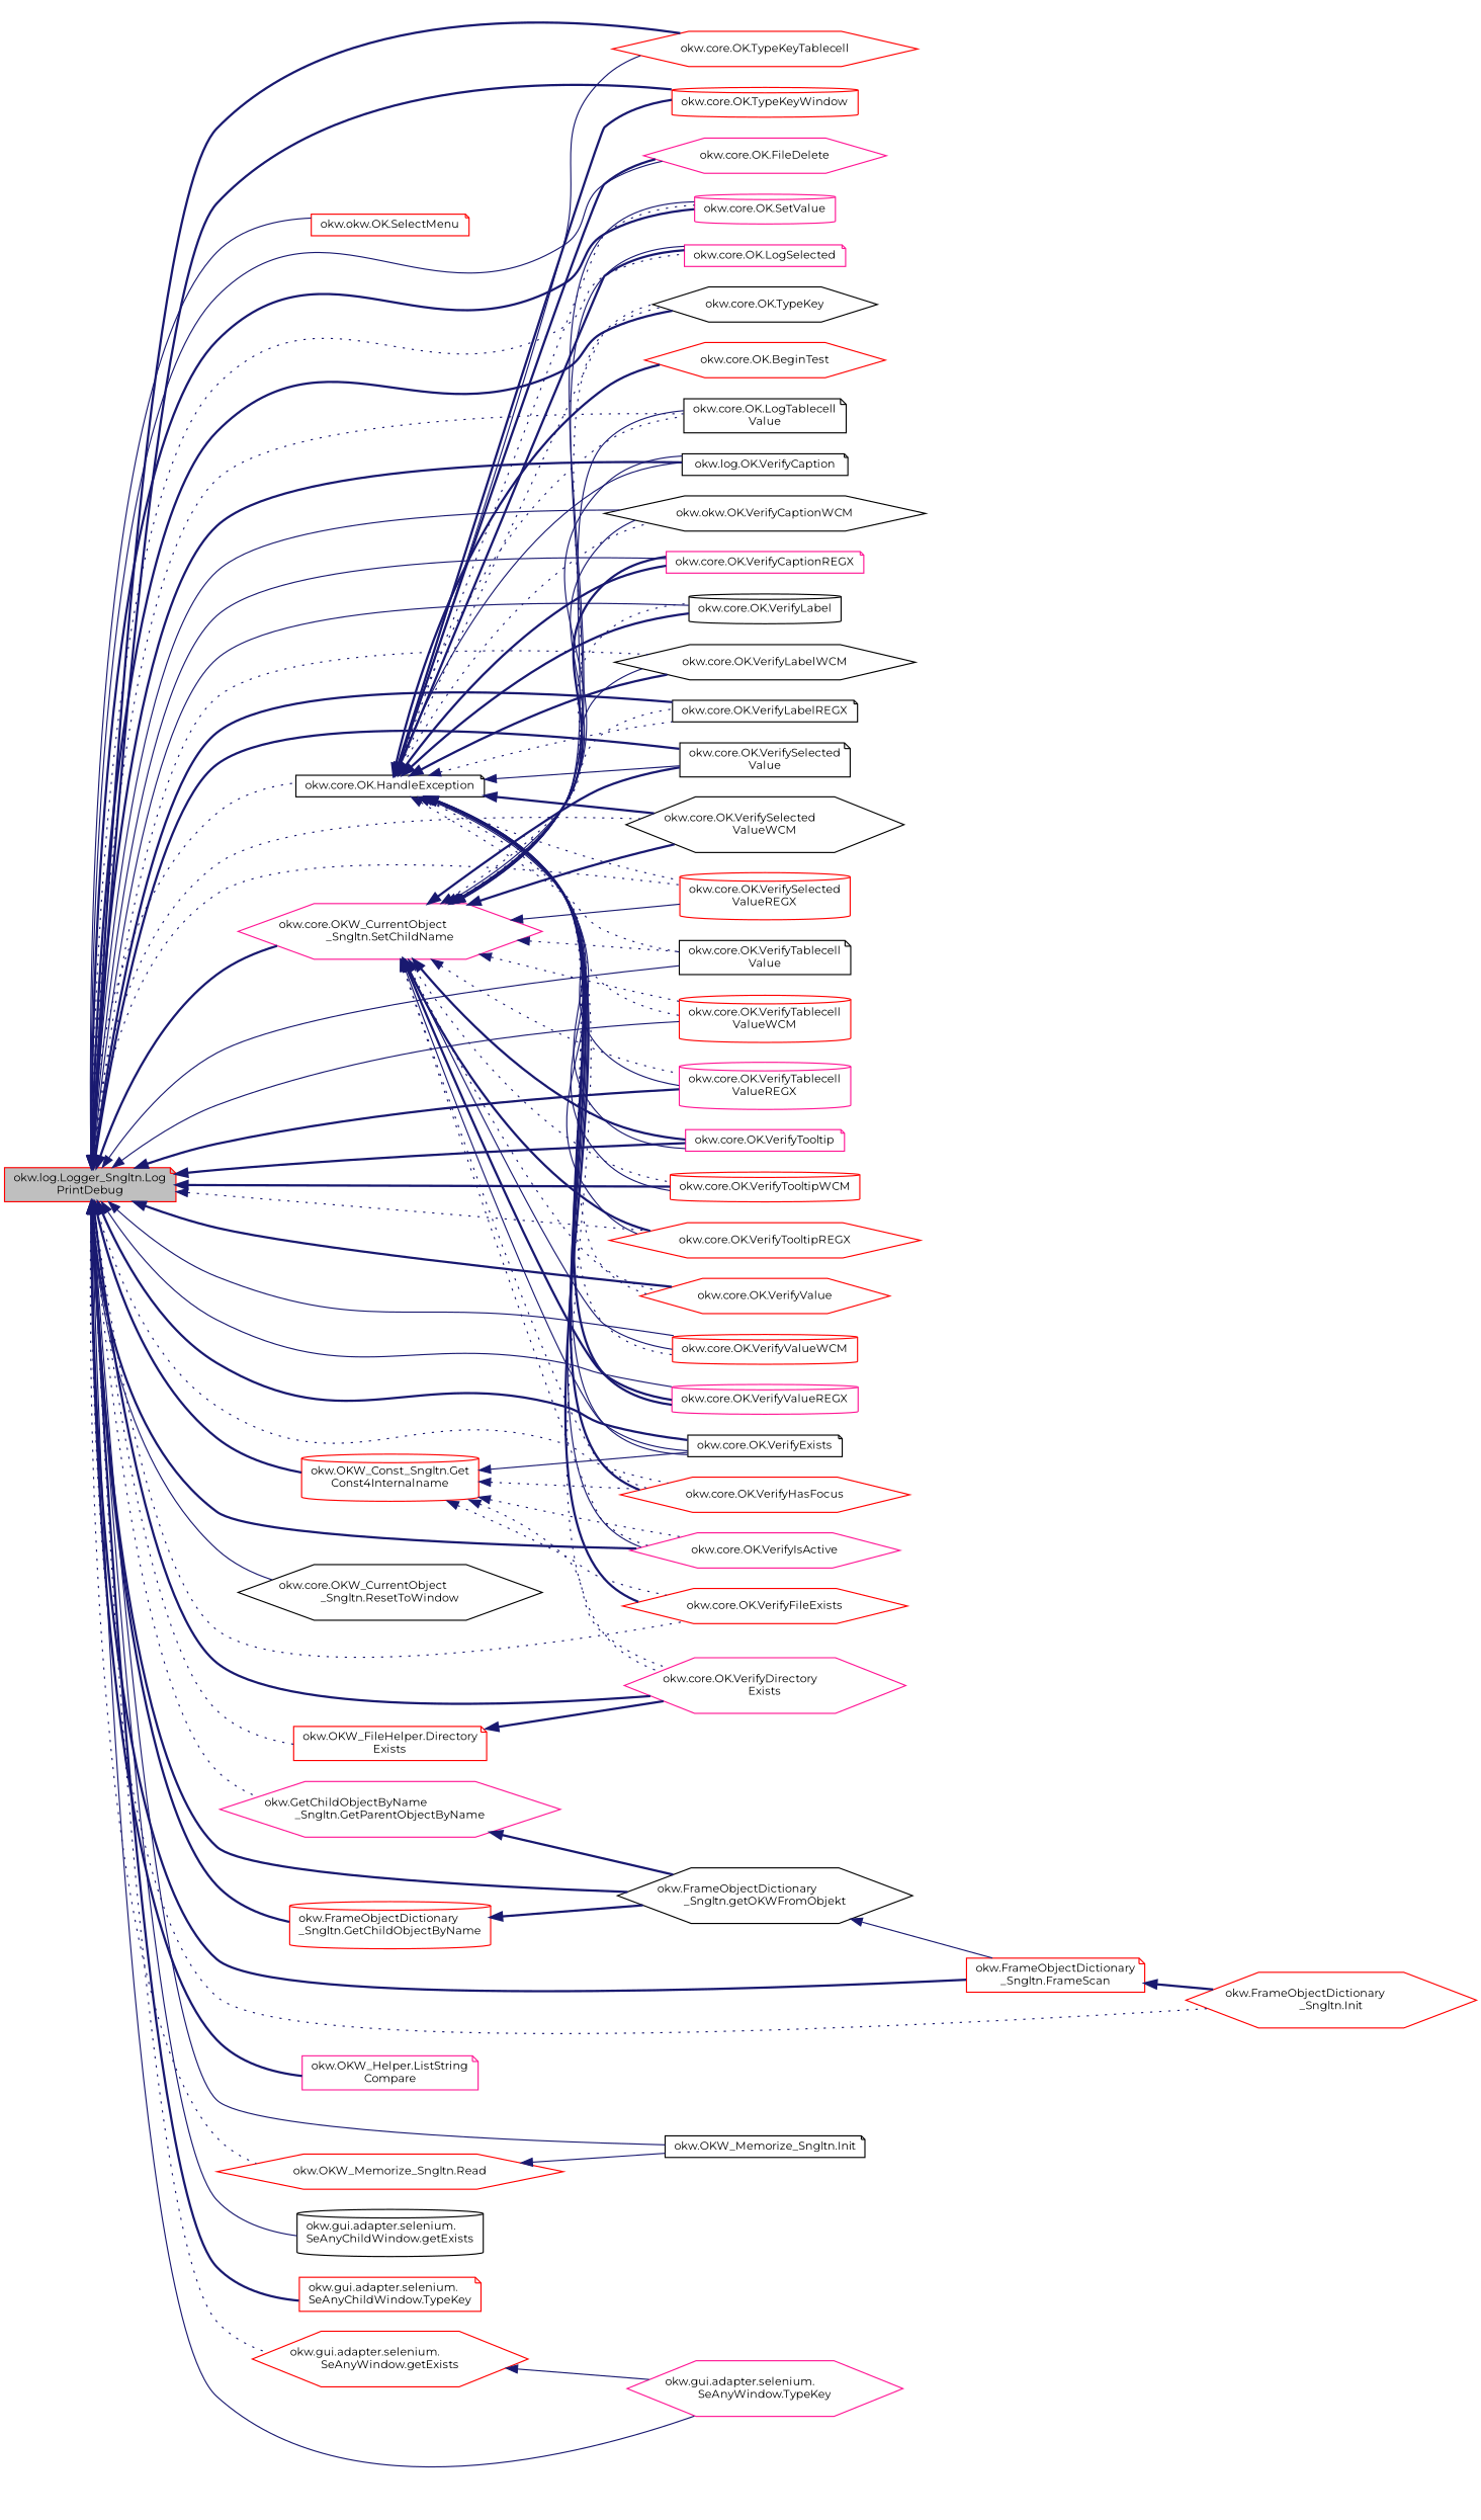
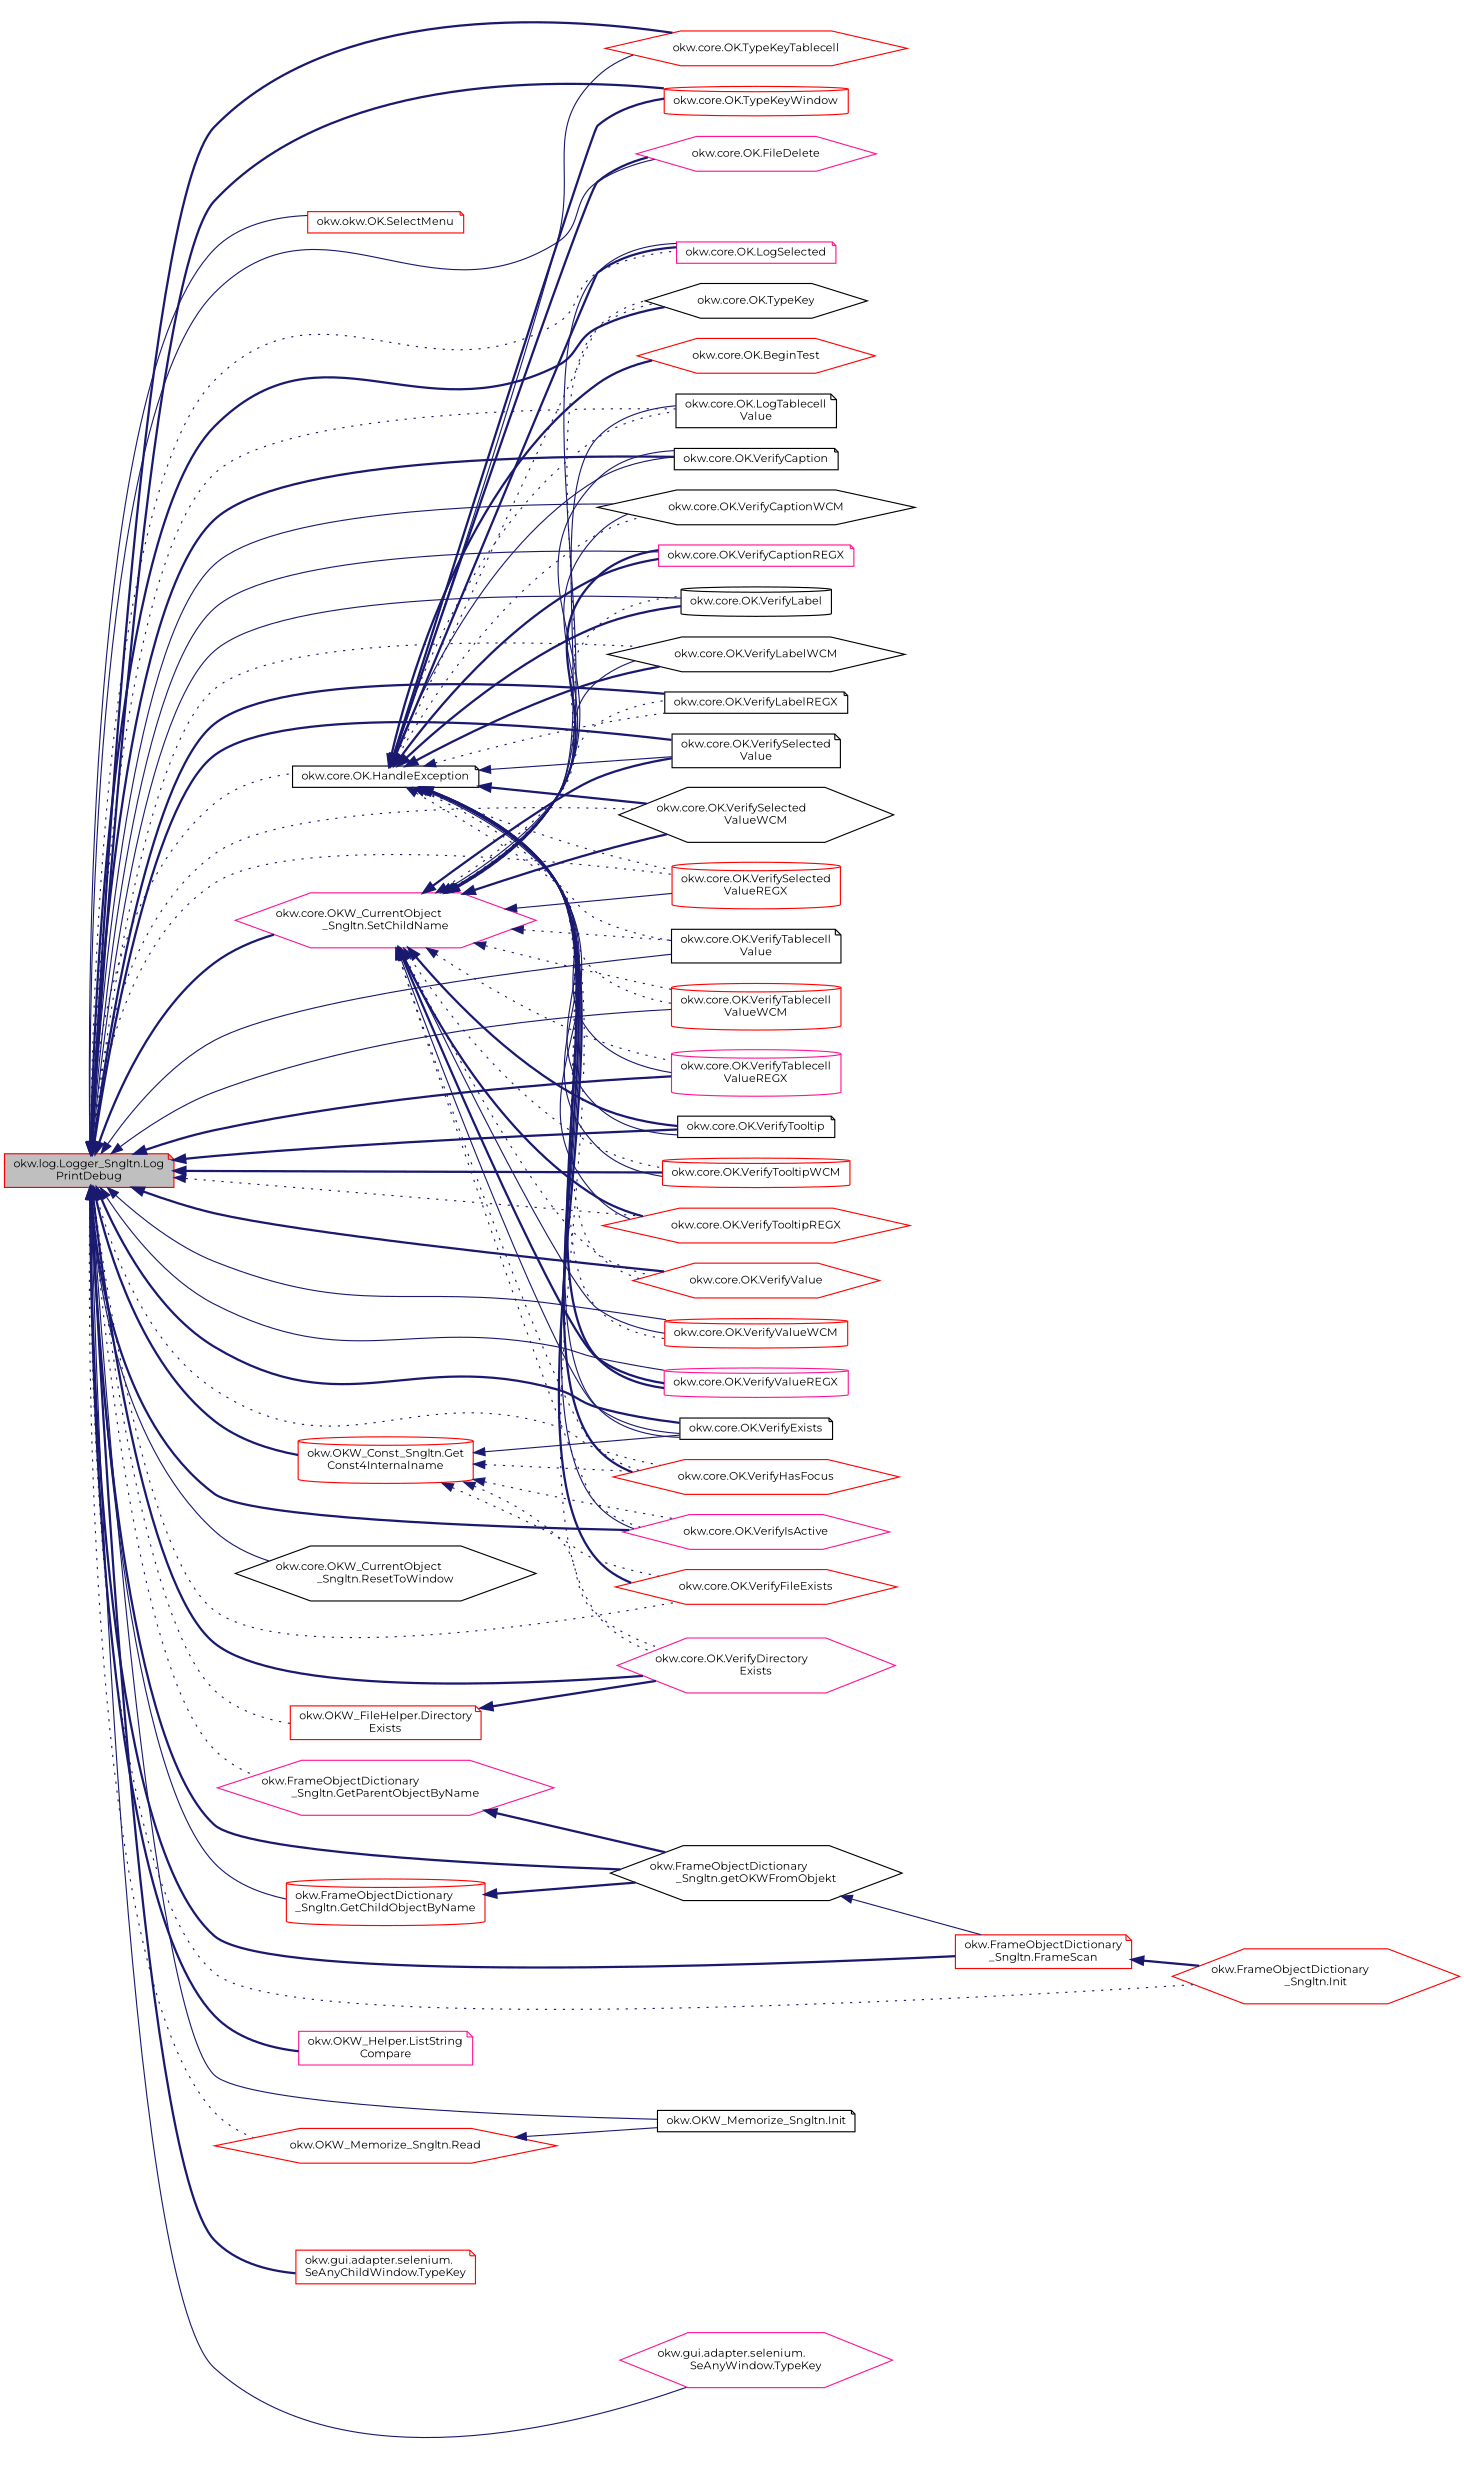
  digraph {
    fontname=Montserrat
    rankdir=LR
    node [color=red fillcolor=white fontname=Montserrat fontsize=10 shape=hexagon style=filled]
    edge [color=midnightblue dir=back fontname=Montserrat fontsize=10 labelfontname=Helvetica labelfontsize=10 style=bold]
    n1 [fillcolor=grey75 fontcolor=black height=0.2 label="okw.log.Logger_Sngltn.Log\lPrintDebug" shape=note width=0.4]
    n2 [color=deeppink height=0.2 label="okw.core.OK.LogSelected" shape=note width=0.4]
    n3 [color=black height=0.2 label="okw.core.OK.LogTablecell\lValue" shape=note width=0.4]
    n4 [height=0.2 label="okw.okw.OK.SelectMenu" shape=note width=0.4]
-   n5 [color=deeppink height=0.2 label="okw.core.OK.SetValue" shape=cylinder width=0.4]
    n6 [color=black height=0.2 label="okw.core.OK.TypeKey" width=0.4]
    n7 [height=0.2 label="okw.core.OK.TypeKeyTablecell" width=0.4]
    n8 [height=0.2 label="okw.core.OK.TypeKeyWindow" shape=cylinder width=0.4]
-   n9 [color=black height=0.2 label="okw.log.OK.VerifyCaption" shape=note width=0.4]
-   n10 [color=black height=0.2 label="okw.okw.OK.VerifyCaptionWCM" width=0.4]
+   n9 [color=black height=0.2 label="okw.core.OK.VerifyCaption" shape=note width=0.4]
+   n10 [color=black height=0.2 label="okw.core.OK.VerifyCaptionWCM" width=0.4]
    n11 [color=deeppink height=0.2 label="okw.core.OK.VerifyCaptionREGX" shape=note width=0.4]
    n12 [color=black height=0.2 label="okw.core.OK.VerifyExists" shape=note width=0.4]
    n13 [height=0.2 label="okw.core.OK.VerifyHasFocus" width=0.4]
    n14 [color=deeppink height=0.2 label="okw.core.OK.VerifyIsActive" width=0.4]
    n15 [color=black height=0.2 label="okw.core.OK.VerifyLabel" shape=cylinder width=0.4]
    n16 [color=black height=0.2 label="okw.core.OK.VerifyLabelWCM" width=0.4]
    n17 [color=black height=0.2 label="okw.core.OK.VerifyLabelREGX" shape=note width=0.4]
    n18 [color=black height=0.2 label="okw.core.OK.VerifySelected\lValue" shape=note width=0.4]
    n19 [color=black height=0.2 label="okw.core.OK.VerifySelected\lValueWCM" width=0.4]
    n20 [height=0.2 label="okw.core.OK.VerifySelected\lValueREGX" shape=cylinder width=0.4]
    n21 [color=black height=0.2 label="okw.core.OK.VerifyTablecell\lValue" shape=note width=0.4]
    n22 [height=0.2 label="okw.core.OK.VerifyTablecell\lValueWCM" shape=cylinder width=0.4]
    n23 [color=deeppink height=0.2 label="okw.core.OK.VerifyTablecell\lValueREGX" shape=cylinder width=0.4]
-   n24 [color=deeppink height=0.2 label="okw.core.OK.VerifyTooltip" shape=note width=0.4]
+   n24 [color=black height=0.2 label="okw.core.OK.VerifyTooltip" shape=note width=0.4]
    n25 [height=0.2 label="okw.core.OK.VerifyTooltipWCM" shape=cylinder width=0.4]
    n26 [height=0.2 label="okw.core.OK.VerifyTooltipREGX" width=0.4]
    n27 [height=0.2 label="okw.core.OK.VerifyValue" width=0.4]
    n28 [height=0.2 label="okw.core.OK.VerifyValueWCM" shape=cylinder width=0.4]
    n29 [color=deeppink height=0.2 label="okw.core.OK.VerifyValueREGX" shape=cylinder width=0.4]
    n30 [color=black height=0.2 label="okw.core.OK.HandleException" shape=note width=0.4]
    n31 [color=deeppink height=0.2 label="okw.core.OK.FileDelete" width=0.4]
    n32 [height=0.2 label="okw.core.OK.VerifyFileExists" width=0.4]
    n33 [color=deeppink height=0.2 label="okw.core.OK.VerifyDirectory\lExists" width=0.4]
    n34 [color=black height=0.2 label="okw.core.OKW_CurrentObject\l_Sngltn.ResetToWindow" width=0.4]
    n35 [color=deeppink height=0.2 label="okw.core.OKW_CurrentObject\l_Sngltn.SetChildName" width=0.4]
-   n36 [color=deeppink height=0.2 label="okw.GetChildObjectByName\l_Sngltn.GetParentObjectByName" width=0.4]
+   n36 [color=deeppink height=0.2 label="okw.FrameObjectDictionary\l_Sngltn.GetParentObjectByName" width=0.4]
    n37 [color=black height=0.2 label="okw.FrameObjectDictionary\l_Sngltn.getOKWFromObjekt" width=0.4]
    n38 [height=0.2 label="okw.FrameObjectDictionary\l_Sngltn.FrameScan" shape=note width=0.4]
    n39 [height=0.2 label="okw.FrameObjectDictionary\l_Sngltn.Init" width=0.4]
    n40 [height=0.2 label="okw.FrameObjectDictionary\l_Sngltn.GetChildObjectByName" shape=cylinder width=0.4]
    n41 [height=0.2 label="okw.OKW_Const_Sngltn.Get\lConst4Internalname" shape=cylinder width=0.4]
    n42 [height=0.2 label="okw.OKW_FileHelper.Directory\lExists" shape=note width=0.4]
    n43 [color=deeppink height=0.2 label="okw.OKW_Helper.ListString\lCompare" shape=note width=0.4]
    n44 [color=black height=0.2 label="okw.OKW_Memorize_Sngltn.Init" shape=note width=0.4]
    n45 [height=0.2 label="okw.OKW_Memorize_Sngltn.Read" width=0.4]
-   n46 [color=black height=0.2 label="okw.gui.adapter.selenium.\lSeAnyChildWindow.getExists" shape=cylinder width=0.4]
    n47 [height=0.2 label="okw.gui.adapter.selenium.\lSeAnyChildWindow.TypeKey" shape=note width=0.4]
-   n48 [height=0.2 label="okw.gui.adapter.selenium.\lSeAnyWindow.getExists" width=0.4]
    n49 [color=deeppink height=0.2 label="okw.gui.adapter.selenium.\lSeAnyWindow.TypeKey" width=0.4]
    n50 [height=0.2 label="okw.core.OK.BeginTest" width=0.4]
    n1 -> n2 [style=dotted]
    n1 -> n3 [style=dotted]
    n1 -> n4 [style=solid]
-   n1 -> n5
    n1 -> n6
    n1 -> n7
    n1 -> n8
    n1 -> n9
    n1 -> n10 [style=solid]
    n1 -> n11 [style=solid]
    n1 -> n12
    n1 -> n13 [style=dotted]
    n1 -> n14
    n1 -> n15 [style=solid]
    n1 -> n16 [style=dotted]
    n1 -> n17
    n1 -> n18
    n1 -> n19 [style=dotted]
    n1 -> n20 [style=dotted]
    n1 -> n21 [style=solid]
    n1 -> n22 [style=solid]
    n1 -> n23
    n1 -> n24
    n1 -> n25
    n1 -> n26 [style=dotted]
    n1 -> n27
    n1 -> n28 [style=solid]
    n1 -> n29 [style=solid]
    n1 -> n30 [style=dotted]
    n1 -> n31 [style=solid]
    n1 -> n32 [style=dotted]
    n1 -> n33
    n1 -> n34 [style=solid]
    n1 -> n35
    n1 -> n36 [style=dotted]
    n1 -> n37
    n1 -> n38
    n1 -> n39 [style=dotted]
-   n1 -> n40
+   n1 -> n40 [style=solid]
    n1 -> n41
    n1 -> n42 [style=dotted]
    n1 -> n43
    n1 -> n44 [style=solid]
    n1 -> n45 [style=dotted]
-   n1 -> n46 [style=solid]
    n1 -> n47
-   n1 -> n48 [style=dotted]
    n1 -> n49 [style=solid]
    n30 -> n2
    n30 -> n3 [style=dotted]
-   n30 -> n5 [style=dotted]
    n30 -> n6 [style=dotted]
    n30 -> n7 [style=solid]
    n30 -> n8
    n30 -> n9 [style=solid]
    n30 -> n10 [style=dotted]
    n30 -> n11
    n30 -> n12 [style=solid]
    n30 -> n13
    n30 -> n14 [style=solid]
    n30 -> n15
    n30 -> n16
    n30 -> n17 [style=dotted]
    n30 -> n18 [style=solid]
    n30 -> n19
    n30 -> n20 [style=dotted]
    n30 -> n21 [style=dotted]
    n30 -> n22 [style=dotted]
    n30 -> n23 [style=solid]
    n30 -> n24 [style=solid]
    n30 -> n25 [style=solid]
    n30 -> n26 [style=solid]
    n30 -> n27 [style=dotted]
    n30 -> n28 [style=dotted]
    n30 -> n29
    n30 -> n31
    n30 -> n32
    n30 -> n33 [style=dotted]
    n30 -> n50
    n35 -> n2 [style=solid]
    n35 -> n3 [style=solid]
-   n35 -> n5 [style=solid]
    n35 -> n6 [style=dotted]
    n35 -> n9 [style=solid]
    n35 -> n10 [style=solid]
    n35 -> n11
    n35 -> n12 [style=solid]
    n35 -> n13 [style=dotted]
    n35 -> n14 [style=dotted]
    n35 -> n15 [style=dotted]
    n35 -> n16 [style=solid]
    n35 -> n17 [style=dotted]
    n35 -> n18
    n35 -> n19
    n35 -> n20 [style=solid]
    n35 -> n21 [style=dotted]
    n35 -> n22 [style=dotted]
    n35 -> n23 [style=dotted]
    n35 -> n24
    n35 -> n25 [style=dotted]
    n35 -> n26
    n35 -> n27 [style=dotted]
    n35 -> n28 [style=solid]
    n35 -> n29
    n36 -> n37
    n37 -> n38 [style=solid]
    n38 -> n39
    n40 -> n37
    n41 -> n12 [style=solid]
    n41 -> n13 [style=dotted]
    n41 -> n14 [style=dotted]
    n41 -> n32 [style=dotted]
    n41 -> n33 [style=dotted]
    n42 -> n33
    n45 -> n44 [style=solid]
-   n48 -> n49 [style=solid]
  }
